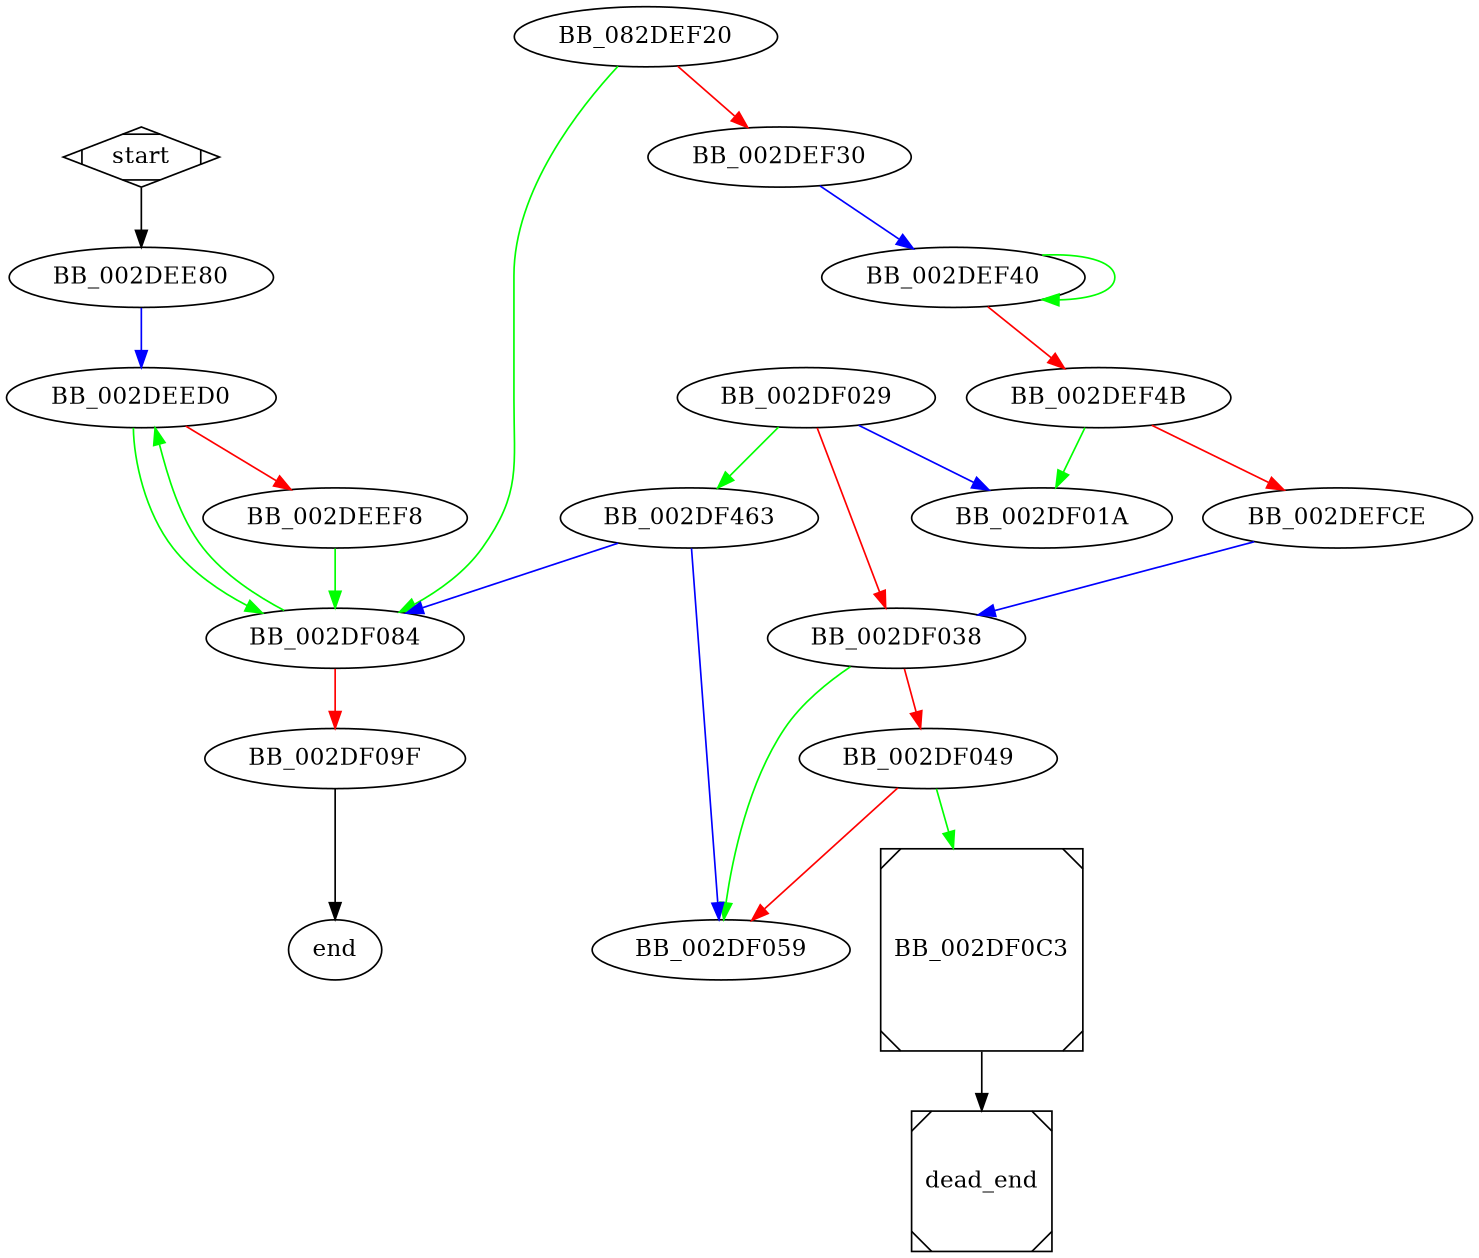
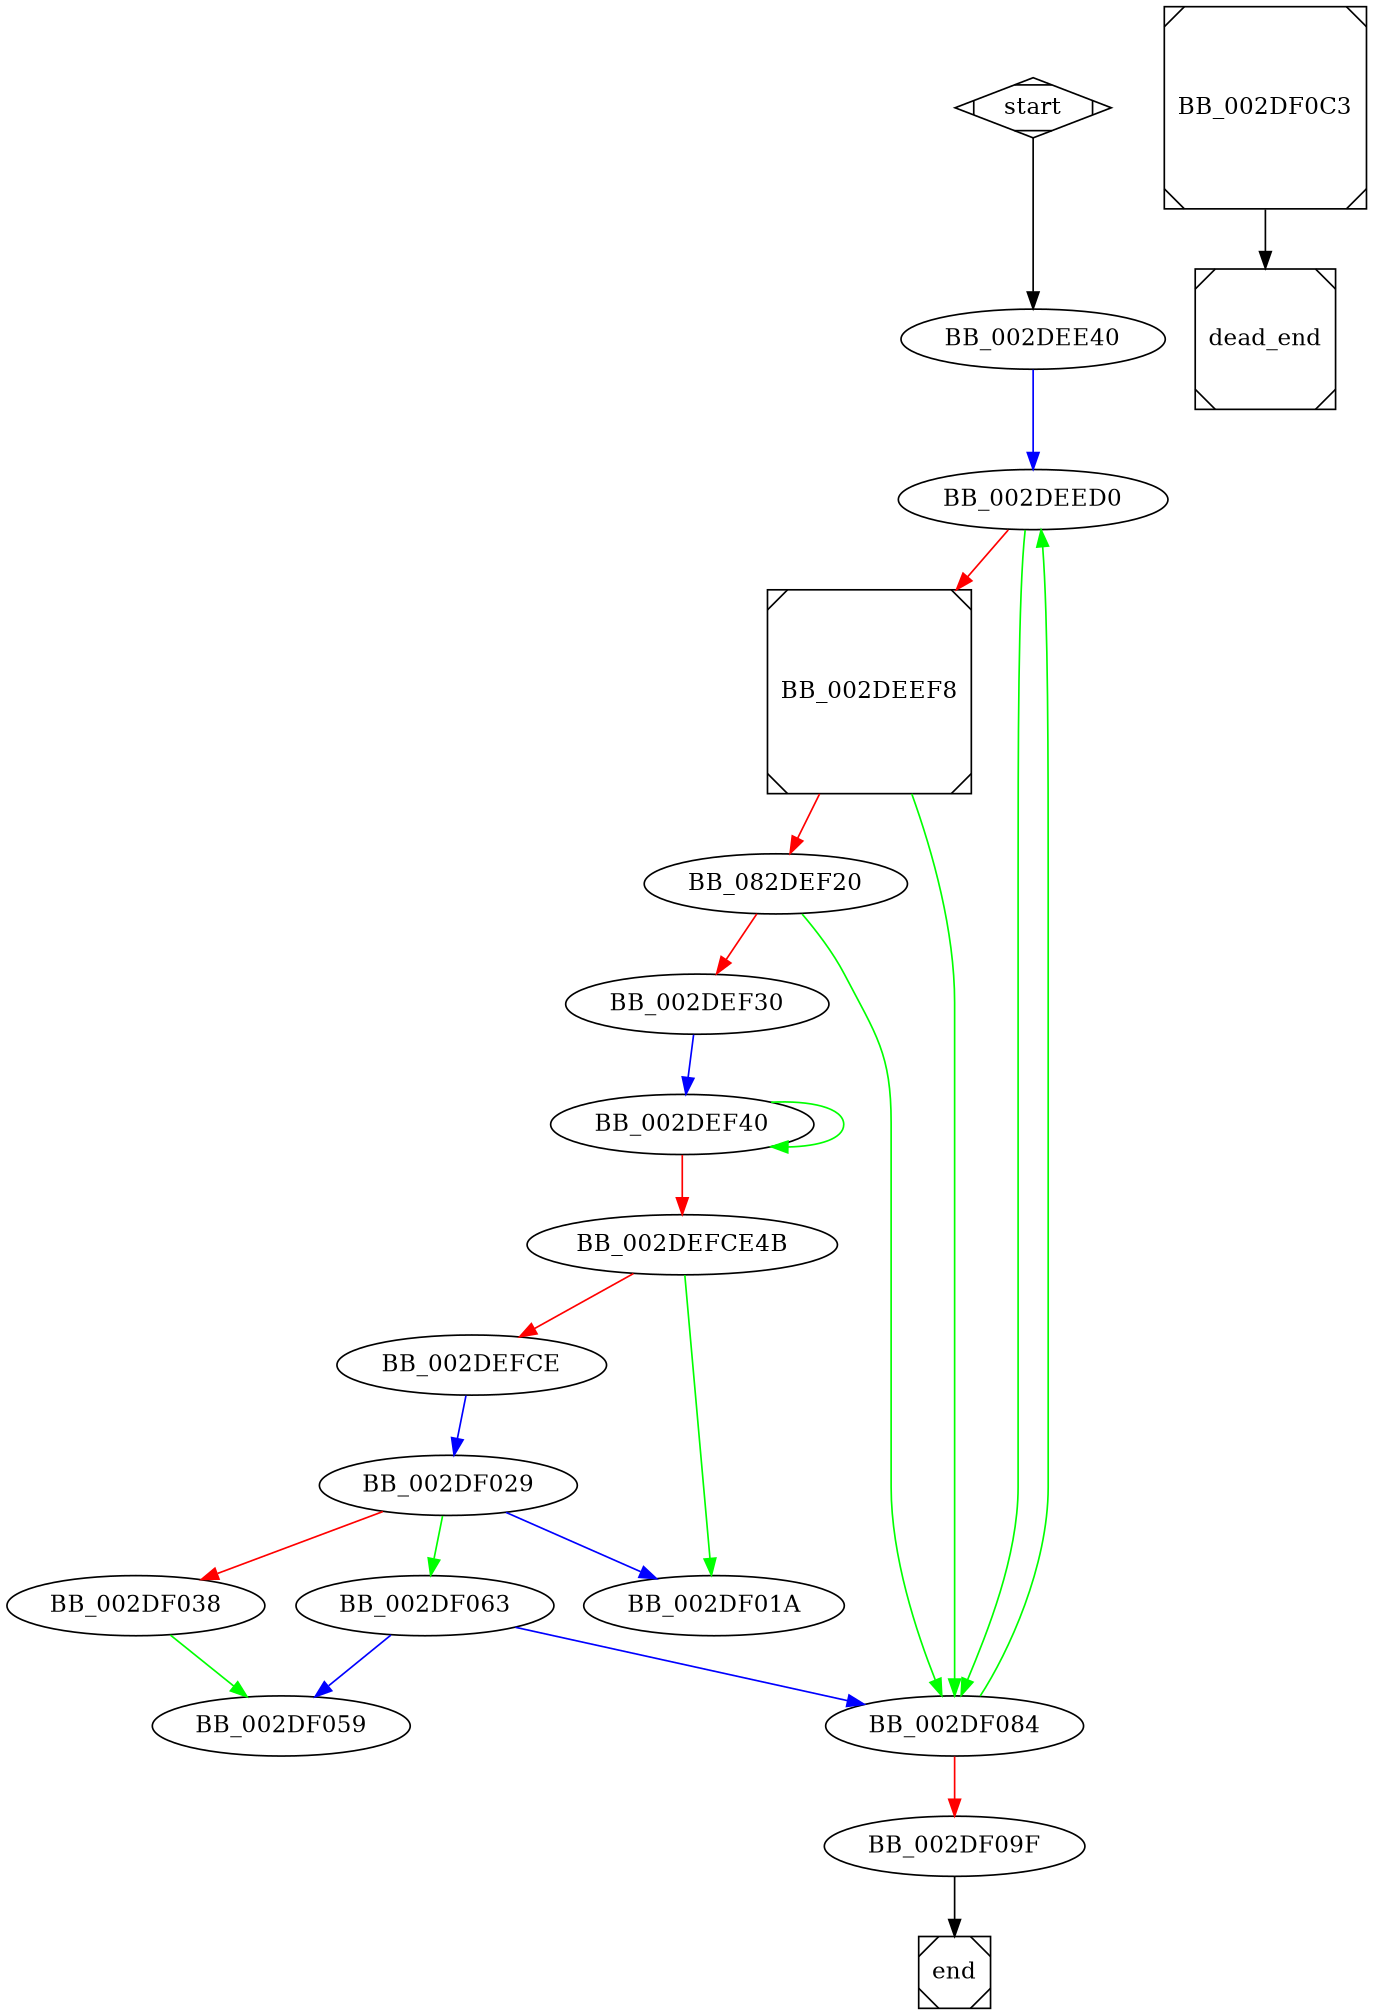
  digraph {
    edge [color=red]
    start [shape=Mdiamond]
-   BB_002DEE40 [label=BB_002DEE80]
+   BB_002DEE40
    BB_002DEED0
-   BB_002DEEF8
+   BB_002DEEF8 [shape=Msquare]
    BB_002DF084
    n6 [label=BB_082DEF20]
    BB_002DF09F
    BB_002DEF30
-   end [shape=ellipse]
+   end [shape=Msquare]
    BB_002DEF40
-   BB_002DEF4B
+   BB_002DEF4B [label=BB_002DEFCE4B]
    BB_002DEFCE
    BB_002DF01A
    BB_002DF029
    BB_002DF038
-   BB_002DF063 [label=BB_002DF463]
-   BB_002DF049
+   BB_002DF063
    BB_002DF059
    BB_002DF0C3 [shape=Msquare]
    dead_end [shape=Msquare]
    start -> BB_002DEE40 [color=""]
    BB_002DEE40 -> BB_002DEED0 [color=blue]
    BB_002DEED0 -> BB_002DEEF8
    BB_002DEED0 -> BB_002DF084 [color=green]
    BB_002DEEF8 -> BB_002DF084 [color=green]
+   BB_002DEEF8 -> n6
    BB_002DF084 -> BB_002DEED0 [color=green]
    BB_002DF084 -> BB_002DF09F
    n6 -> BB_002DF084 [color=green]
    n6 -> BB_002DEF30
    BB_002DF09F -> end [color=""]
    BB_002DEF30 -> BB_002DEF40 [color=blue]
    BB_002DEF40 -> BB_002DEF40 [color=green]
    BB_002DEF40 -> BB_002DEF4B
    BB_002DEF4B -> BB_002DEFCE
    BB_002DEF4B -> BB_002DF01A [color=green]
-   BB_002DEFCE -> BB_002DF038 [color=blue]
+   BB_002DEFCE -> BB_002DF029 [color=blue]
    BB_002DF029 -> BB_002DF01A [color=blue]
    BB_002DF029 -> BB_002DF038
    BB_002DF029 -> BB_002DF063 [color=green]
-   BB_002DF038 -> BB_002DF049
    BB_002DF038 -> BB_002DF059 [color=green]
    BB_002DF063 -> BB_002DF084 [color=blue]
    BB_002DF063 -> BB_002DF059 [color=blue]
-   BB_002DF049 -> BB_002DF059
-   BB_002DF049 -> BB_002DF0C3 [color=green]
    BB_002DF0C3 -> dead_end [color=""]
  }
